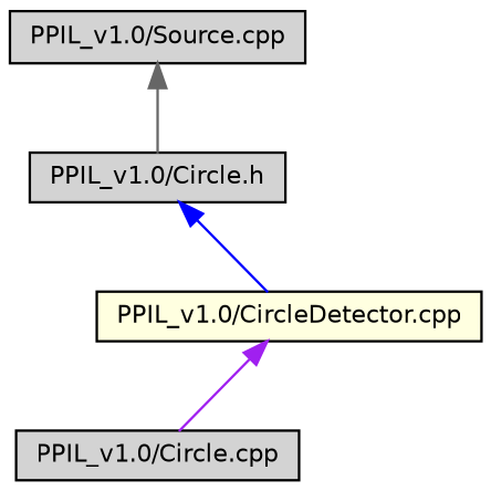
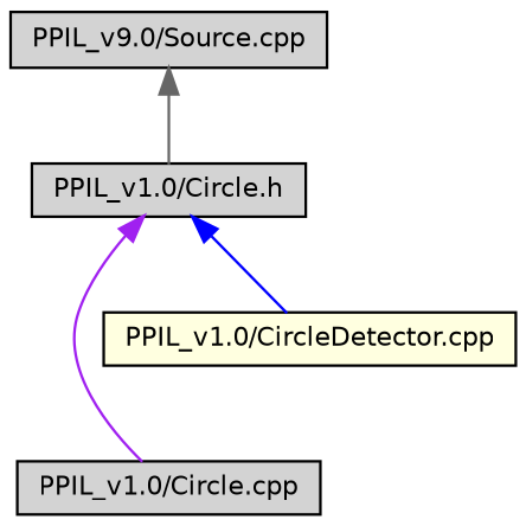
  digraph {
    node [color=black fillcolor=lightgrey fontname=Helvetica fontsize=10 shape=record style=filled]
    edge [dir=back fontname=Helvetica fontsize=10 labelfontname=Helvetica labelfontsize=10 style=solid]
    n1 [fontcolor=black height=0.2 label="PPIL_v1.0/Circle.h" width=0.4]
    n2 [height=0.2 label="PPIL_v1.0/Circle.cpp" width=0.4]
    n3 [fillcolor=lightyellow height=0.2 label="PPIL_v1.0/CircleDetector.cpp" width=0.4]
-   n4 [height=0.2 label="PPIL_v1.0/Source.cpp" width=0.4]
-   n3 -> n2 [color=purple]
+   n4 [height=0.2 label="PPIL_v9.0/Source.cpp" width=0.4]
+   n1 -> n2 [color=purple]
    n1 -> n3 [color=blue]
    n4 -> n1 [color=gray40]
  }
